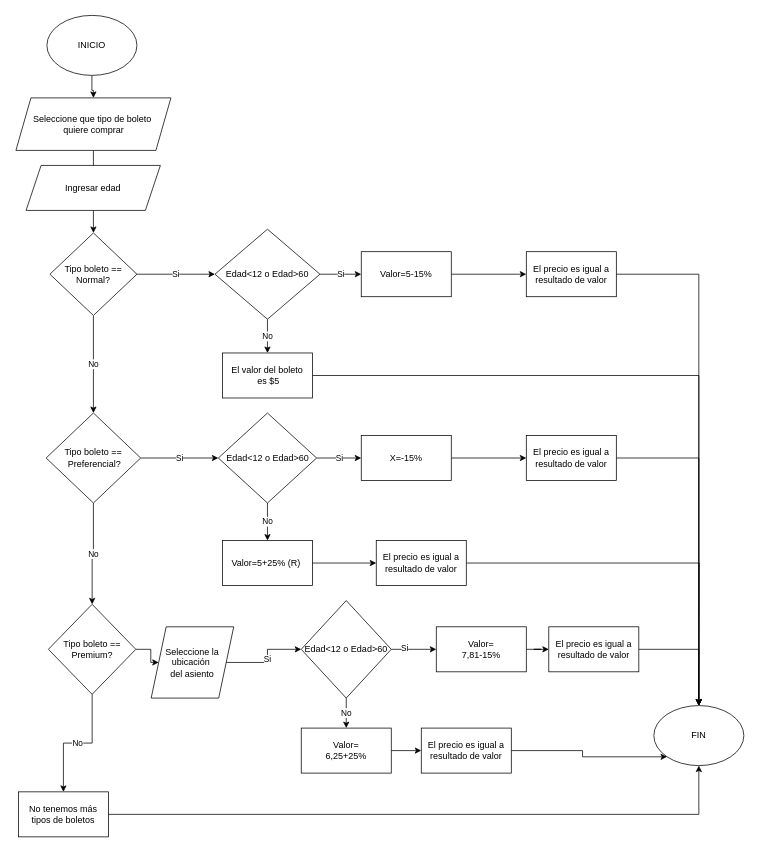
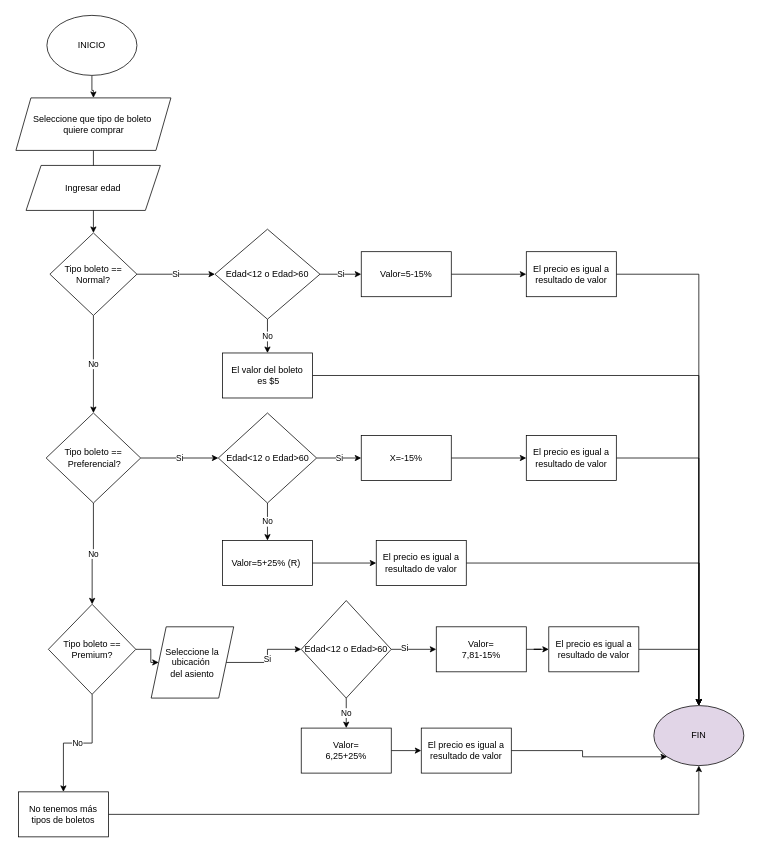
  <mxCell id="0" />
  <mxCell id="1" parent="0" />
  <mxCell id="2" value="" style="edgeStyle=orthogonalEdgeStyle;rounded=0;orthogonalLoop=1;jettySize=auto;html=1;" edge="1" parent="1" source="3" target="15"><mxGeometry relative="1" as="geometry" /></mxCell>
  <mxCell id="3" value="INICIO" style="ellipse;whiteSpace=wrap;html=1;" vertex="1" parent="1"><mxGeometry x="62" y="20" width="120" height="80" as="geometry" /></mxCell>
  <mxCell id="4" value="" style="edgeStyle=orthogonalEdgeStyle;rounded=0;orthogonalLoop=1;jettySize=auto;html=1;exitX=0.5;exitY=1;exitDx=0;exitDy=0;" edge="1" parent="1" source="15" target="7"><mxGeometry relative="1" as="geometry"><mxPoint x="124" y="320" as="sourcePoint" /></mxGeometry></mxCell>
  <mxCell id="5" value="No" style="edgeStyle=orthogonalEdgeStyle;rounded=0;orthogonalLoop=1;jettySize=auto;html=1;" edge="1" parent="1" source="7" target="10"><mxGeometry relative="1" as="geometry" /></mxCell>
  <mxCell id="6" value="Si" style="edgeStyle=orthogonalEdgeStyle;rounded=0;orthogonalLoop=1;jettySize=auto;html=1;entryX=0;entryY=0.5;entryDx=0;entryDy=0;" edge="1" parent="1" source="7" target="18"><mxGeometry relative="1" as="geometry"><mxPoint x="250" y="420" as="targetPoint" /></mxGeometry></mxCell>
  <mxCell id="7" value="Tipo boleto == Normal?" style="rhombus;whiteSpace=wrap;html=1;" vertex="1" parent="1"><mxGeometry x="66" y="310" width="116" height="110" as="geometry" /></mxCell>
  <mxCell id="8" value="No" style="edgeStyle=orthogonalEdgeStyle;rounded=0;orthogonalLoop=1;jettySize=auto;html=1;" edge="1" parent="1" source="10" target="14"><mxGeometry relative="1" as="geometry" /></mxCell>
  <mxCell id="9" value="Si" style="edgeStyle=orthogonalEdgeStyle;rounded=0;orthogonalLoop=1;jettySize=auto;html=1;" edge="1" parent="1" source="10" target="25"><mxGeometry relative="1" as="geometry" /></mxCell>
  <mxCell id="10" value="Tipo boleto ==&lt;div&gt;&amp;nbsp;Preferencial?&lt;/div&gt;" style="rhombus;whiteSpace=wrap;html=1;" vertex="1" parent="1"><mxGeometry x="61" y="550" width="126" height="120" as="geometry" /></mxCell>
  <mxCell id="11" value="Si" style="edgeStyle=orthogonalEdgeStyle;rounded=0;orthogonalLoop=1;jettySize=auto;html=1;exitX=1;exitY=0.5;exitDx=0;exitDy=0;" edge="1" parent="1" source="41" target="34"><mxGeometry relative="1" as="geometry"><mxPoint x="361" y="840" as="sourcePoint" /></mxGeometry></mxCell>
  <mxCell id="12" value="No" style="edgeStyle=orthogonalEdgeStyle;rounded=0;orthogonalLoop=1;jettySize=auto;html=1;" edge="1" parent="1" source="14" target="36"><mxGeometry relative="1" as="geometry" /></mxCell>
  <mxCell id="13" value="" style="edgeStyle=orthogonalEdgeStyle;rounded=0;orthogonalLoop=1;jettySize=auto;html=1;entryX=0;entryY=0.5;entryDx=0;entryDy=0;" edge="1" parent="1" source="14" target="41"><mxGeometry relative="1" as="geometry"><mxPoint x="262" y="840" as="targetPoint" /></mxGeometry></mxCell>
  <mxCell id="14" value="Tipo boleto == Premium?" style="rhombus;whiteSpace=wrap;html=1;" vertex="1" parent="1"><mxGeometry x="64" y="805" width="116.5" height="120" as="geometry" /></mxCell>
  <mxCell id="15" value="Seleccione que tipo de boleto&amp;nbsp;&lt;div&gt;quiere comprar&lt;/div&gt;" style="shape=parallelogram;perimeter=parallelogramPerimeter;whiteSpace=wrap;html=1;fixedSize=1;" vertex="1" parent="1"><mxGeometry x="20.69" y="130" width="206.62" height="70" as="geometry" /></mxCell>
  <mxCell id="16" value="Si" style="edgeStyle=orthogonalEdgeStyle;rounded=0;orthogonalLoop=1;jettySize=auto;html=1;" edge="1" parent="1" source="18" target="20"><mxGeometry relative="1" as="geometry" /></mxCell>
  <mxCell id="17" value="No" style="edgeStyle=orthogonalEdgeStyle;rounded=0;orthogonalLoop=1;jettySize=auto;html=1;" edge="1" parent="1" source="18" target="22"><mxGeometry relative="1" as="geometry" /></mxCell>
  <mxCell id="18" value="Edad&amp;lt;12 o Edad&amp;gt;60" style="rhombus;whiteSpace=wrap;html=1;" vertex="1" parent="1"><mxGeometry x="286" y="305" width="140" height="120" as="geometry" /></mxCell>
  <mxCell id="19" style="edgeStyle=orthogonalEdgeStyle;rounded=0;orthogonalLoop=1;jettySize=auto;html=1;entryX=0;entryY=0.5;entryDx=0;entryDy=0;" edge="1" parent="1" source="20" target="44"><mxGeometry relative="1" as="geometry"><mxPoint x="661" y="365" as="targetPoint" /></mxGeometry></mxCell>
  <mxCell id="20" value="&lt;div&gt;&lt;span style=&quot;background-color: transparent; color: light-dark(rgb(0, 0, 0), rgb(255, 255, 255));&quot;&gt;Valor=5-15%&lt;/span&gt;&lt;/div&gt;" style="whiteSpace=wrap;html=1;" vertex="1" parent="1"><mxGeometry x="481" y="335" width="120" height="60" as="geometry" /></mxCell>
  <mxCell id="21" style="edgeStyle=orthogonalEdgeStyle;rounded=0;orthogonalLoop=1;jettySize=auto;html=1;exitX=1;exitY=0.5;exitDx=0;exitDy=0;entryX=0.5;entryY=0;entryDx=0;entryDy=0;" edge="1" parent="1" source="22" target="30"><mxGeometry relative="1" as="geometry" /></mxCell>
  <mxCell id="22" value="El valor del boleto&lt;div&gt;&amp;nbsp;es $5&lt;/div&gt;" style="whiteSpace=wrap;html=1;" vertex="1" parent="1"><mxGeometry x="296" y="470" width="120" height="60" as="geometry" /></mxCell>
  <mxCell id="23" value="Si" style="edgeStyle=orthogonalEdgeStyle;rounded=0;orthogonalLoop=1;jettySize=auto;html=1;" edge="1" parent="1" source="25" target="27"><mxGeometry relative="1" as="geometry" /></mxCell>
  <mxCell id="24" value="No" style="edgeStyle=orthogonalEdgeStyle;rounded=0;orthogonalLoop=1;jettySize=auto;html=1;" edge="1" parent="1" source="25" target="29"><mxGeometry relative="1" as="geometry" /></mxCell>
  <mxCell id="25" value="Edad&amp;lt;12 o Edad&amp;gt;60" style="rhombus;whiteSpace=wrap;html=1;" vertex="1" parent="1"><mxGeometry x="290.5" y="550" width="131" height="120" as="geometry" /></mxCell>
  <mxCell id="26" value="" style="edgeStyle=orthogonalEdgeStyle;rounded=0;orthogonalLoop=1;jettySize=auto;html=1;" edge="1" parent="1" source="27" target="46"><mxGeometry relative="1" as="geometry" /></mxCell>
  <mxCell id="27" value="&lt;span style=&quot;color: light-dark(rgb(0, 0, 0), rgb(255, 255, 255)); background-color: transparent;&quot;&gt;X=&lt;/span&gt;&lt;span style=&quot;background-color: transparent; color: light-dark(rgb(0, 0, 0), rgb(255, 255, 255));&quot;&gt;-15%&lt;/span&gt;" style="whiteSpace=wrap;html=1;" vertex="1" parent="1"><mxGeometry x="481" y="580" width="120" height="60" as="geometry" /></mxCell>
  <mxCell id="28" style="edgeStyle=orthogonalEdgeStyle;rounded=0;orthogonalLoop=1;jettySize=auto;html=1;exitX=1;exitY=0.5;exitDx=0;exitDy=0;" edge="1" parent="1" source="52"><mxGeometry relative="1" as="geometry"><mxPoint x="931" y="940" as="targetPoint" /></mxGeometry></mxCell>
  <mxCell id="29" value="Valor=&lt;span style=&quot;background-color: transparent; color: light-dark(rgb(0, 0, 0), rgb(255, 255, 255));&quot;&gt;5+25% (R)&amp;nbsp;&lt;/span&gt;" style="whiteSpace=wrap;html=1;" vertex="1" parent="1"><mxGeometry x="296" y="720" width="120" height="60" as="geometry" /></mxCell>
- <mxCell id="30" value="FIN" style="ellipse;whiteSpace=wrap;html=1;" vertex="1" parent="1"><mxGeometry x="871" y="940" width="120" height="80" as="geometry" /></mxCell>
+ <mxCell id="30" value="FIN" style="ellipse;whiteSpace=wrap;html=1;fillColor=#e1d5e7;" vertex="1" parent="1"><mxGeometry x="871" y="940" width="120" height="80" as="geometry" /></mxCell>
  <mxCell id="31" value="" style="edgeStyle=orthogonalEdgeStyle;rounded=0;orthogonalLoop=1;jettySize=auto;html=1;" edge="1" parent="1" source="34" target="38"><mxGeometry relative="1" as="geometry" /></mxCell>
  <mxCell id="32" value="Si" style="edgeLabel;html=1;align=center;verticalAlign=middle;resizable=0;points=[];" vertex="1" connectable="0" parent="31"><mxGeometry x="-0.423" y="2" relative="1" as="geometry"><mxPoint as="offset" /></mxGeometry></mxCell>
  <mxCell id="33" value="No" style="edgeStyle=orthogonalEdgeStyle;rounded=0;orthogonalLoop=1;jettySize=auto;html=1;" edge="1" parent="1" source="34" target="40"><mxGeometry relative="1" as="geometry" /></mxCell>
  <mxCell id="34" value="Edad&amp;lt;12 o Edad&amp;gt;60" style="rhombus;whiteSpace=wrap;html=1;" vertex="1" parent="1"><mxGeometry x="401" y="800" width="120" height="130" as="geometry" /></mxCell>
  <mxCell id="35" style="edgeStyle=orthogonalEdgeStyle;rounded=0;orthogonalLoop=1;jettySize=auto;html=1;exitX=1;exitY=0.5;exitDx=0;exitDy=0;entryX=0.5;entryY=1;entryDx=0;entryDy=0;" edge="1" parent="1" source="36" target="30"><mxGeometry relative="1" as="geometry" /></mxCell>
  <mxCell id="36" value="No tenemos más tipos de boletos" style="whiteSpace=wrap;html=1;" vertex="1" parent="1"><mxGeometry x="24" y="1055" width="120" height="60" as="geometry" /></mxCell>
  <mxCell id="37" value="" style="edgeStyle=orthogonalEdgeStyle;rounded=0;orthogonalLoop=1;jettySize=auto;html=1;" edge="1" parent="1" source="38" target="48"><mxGeometry relative="1" as="geometry" /></mxCell>
  <mxCell id="38" value="&lt;span style=&quot;background-color: transparent; color: light-dark(rgb(0, 0, 0), rgb(255, 255, 255));&quot;&gt;Valor=&lt;/span&gt;&lt;div&gt;&lt;span style=&quot;background-color: transparent; color: light-dark(rgb(0, 0, 0), rgb(255, 255, 255));&quot;&gt;7,81-15%&lt;/span&gt;&lt;/div&gt;" style="whiteSpace=wrap;html=1;" vertex="1" parent="1"><mxGeometry x="581" y="835" width="120" height="60" as="geometry" /></mxCell>
  <mxCell id="39" value="" style="edgeStyle=orthogonalEdgeStyle;rounded=0;orthogonalLoop=1;jettySize=auto;html=1;entryX=0;entryY=0.5;entryDx=0;entryDy=0;" edge="1" parent="1" source="40" target="50"><mxGeometry relative="1" as="geometry"><mxPoint x="571" y="980" as="targetPoint" /></mxGeometry></mxCell>
  <mxCell id="40" value="Valor=&lt;br&gt;&lt;div&gt;6,25+25%&lt;/div&gt;" style="whiteSpace=wrap;html=1;" vertex="1" parent="1"><mxGeometry x="401" y="970" width="120" height="60" as="geometry" /></mxCell>
  <mxCell id="41" value="Seleccione la ubicación&amp;nbsp;&lt;div&gt;del asiento&lt;/div&gt;" style="shape=parallelogram;perimeter=parallelogramPerimeter;whiteSpace=wrap;html=1;fixedSize=1;" vertex="1" parent="1"><mxGeometry x="201" y="835" width="110" height="95" as="geometry" /></mxCell>
  <mxCell id="42" value="Ingresar edad" style="shape=parallelogram;perimeter=parallelogramPerimeter;whiteSpace=wrap;html=1;fixedSize=1;" vertex="1" parent="1"><mxGeometry x="34.25" y="220" width="179" height="60" as="geometry" /></mxCell>
  <mxCell id="43" style="edgeStyle=orthogonalEdgeStyle;rounded=0;orthogonalLoop=1;jettySize=auto;html=1;exitX=1;exitY=0.5;exitDx=0;exitDy=0;" edge="1" parent="1" source="44" target="30"><mxGeometry relative="1" as="geometry" /></mxCell>
  <mxCell id="44" value="El precio es igual a resultado de valor" style="rounded=0;whiteSpace=wrap;html=1;" vertex="1" parent="1"><mxGeometry x="701" y="335" width="120" height="60" as="geometry" /></mxCell>
  <mxCell id="45" style="edgeStyle=orthogonalEdgeStyle;rounded=0;orthogonalLoop=1;jettySize=auto;html=1;exitX=1;exitY=0.5;exitDx=0;exitDy=0;entryX=0.5;entryY=0;entryDx=0;entryDy=0;" edge="1" parent="1" source="46" target="30"><mxGeometry relative="1" as="geometry" /></mxCell>
  <mxCell id="46" value="El precio es igual a resultado de valor" style="whiteSpace=wrap;html=1;" vertex="1" parent="1"><mxGeometry x="701" y="580" width="120" height="60" as="geometry" /></mxCell>
  <mxCell id="47" style="edgeStyle=orthogonalEdgeStyle;rounded=0;orthogonalLoop=1;jettySize=auto;html=1;exitX=1;exitY=0.5;exitDx=0;exitDy=0;entryX=0.5;entryY=0;entryDx=0;entryDy=0;" edge="1" parent="1" source="48" target="30"><mxGeometry relative="1" as="geometry"><mxPoint x="1041" y="930" as="targetPoint" /></mxGeometry></mxCell>
  <mxCell id="48" value="El precio es igual a resultado de valor" style="whiteSpace=wrap;html=1;" vertex="1" parent="1"><mxGeometry x="731" y="835" width="120" height="60" as="geometry" /></mxCell>
  <mxCell id="49" style="edgeStyle=orthogonalEdgeStyle;rounded=0;orthogonalLoop=1;jettySize=auto;html=1;exitX=1;exitY=0.5;exitDx=0;exitDy=0;entryX=0;entryY=1;entryDx=0;entryDy=0;" edge="1" parent="1" source="50" target="30"><mxGeometry relative="1" as="geometry" /></mxCell>
  <mxCell id="50" value="El precio es igual a resultado de valor" style="rounded=0;whiteSpace=wrap;html=1;" vertex="1" parent="1"><mxGeometry x="561" y="970" width="120" height="60" as="geometry" /></mxCell>
  <mxCell id="51" value="" style="edgeStyle=orthogonalEdgeStyle;rounded=0;orthogonalLoop=1;jettySize=auto;html=1;exitX=1;exitY=0.5;exitDx=0;exitDy=0;" edge="1" parent="1" source="29" target="52"><mxGeometry relative="1" as="geometry"><mxPoint x="931" y="940" as="targetPoint" /><mxPoint x="416" y="750" as="sourcePoint" /></mxGeometry></mxCell>
  <mxCell id="52" value="El precio es igual a resultado de valor" style="whiteSpace=wrap;html=1;" vertex="1" parent="1"><mxGeometry x="501" y="720" width="120" height="60" as="geometry" /></mxCell>
